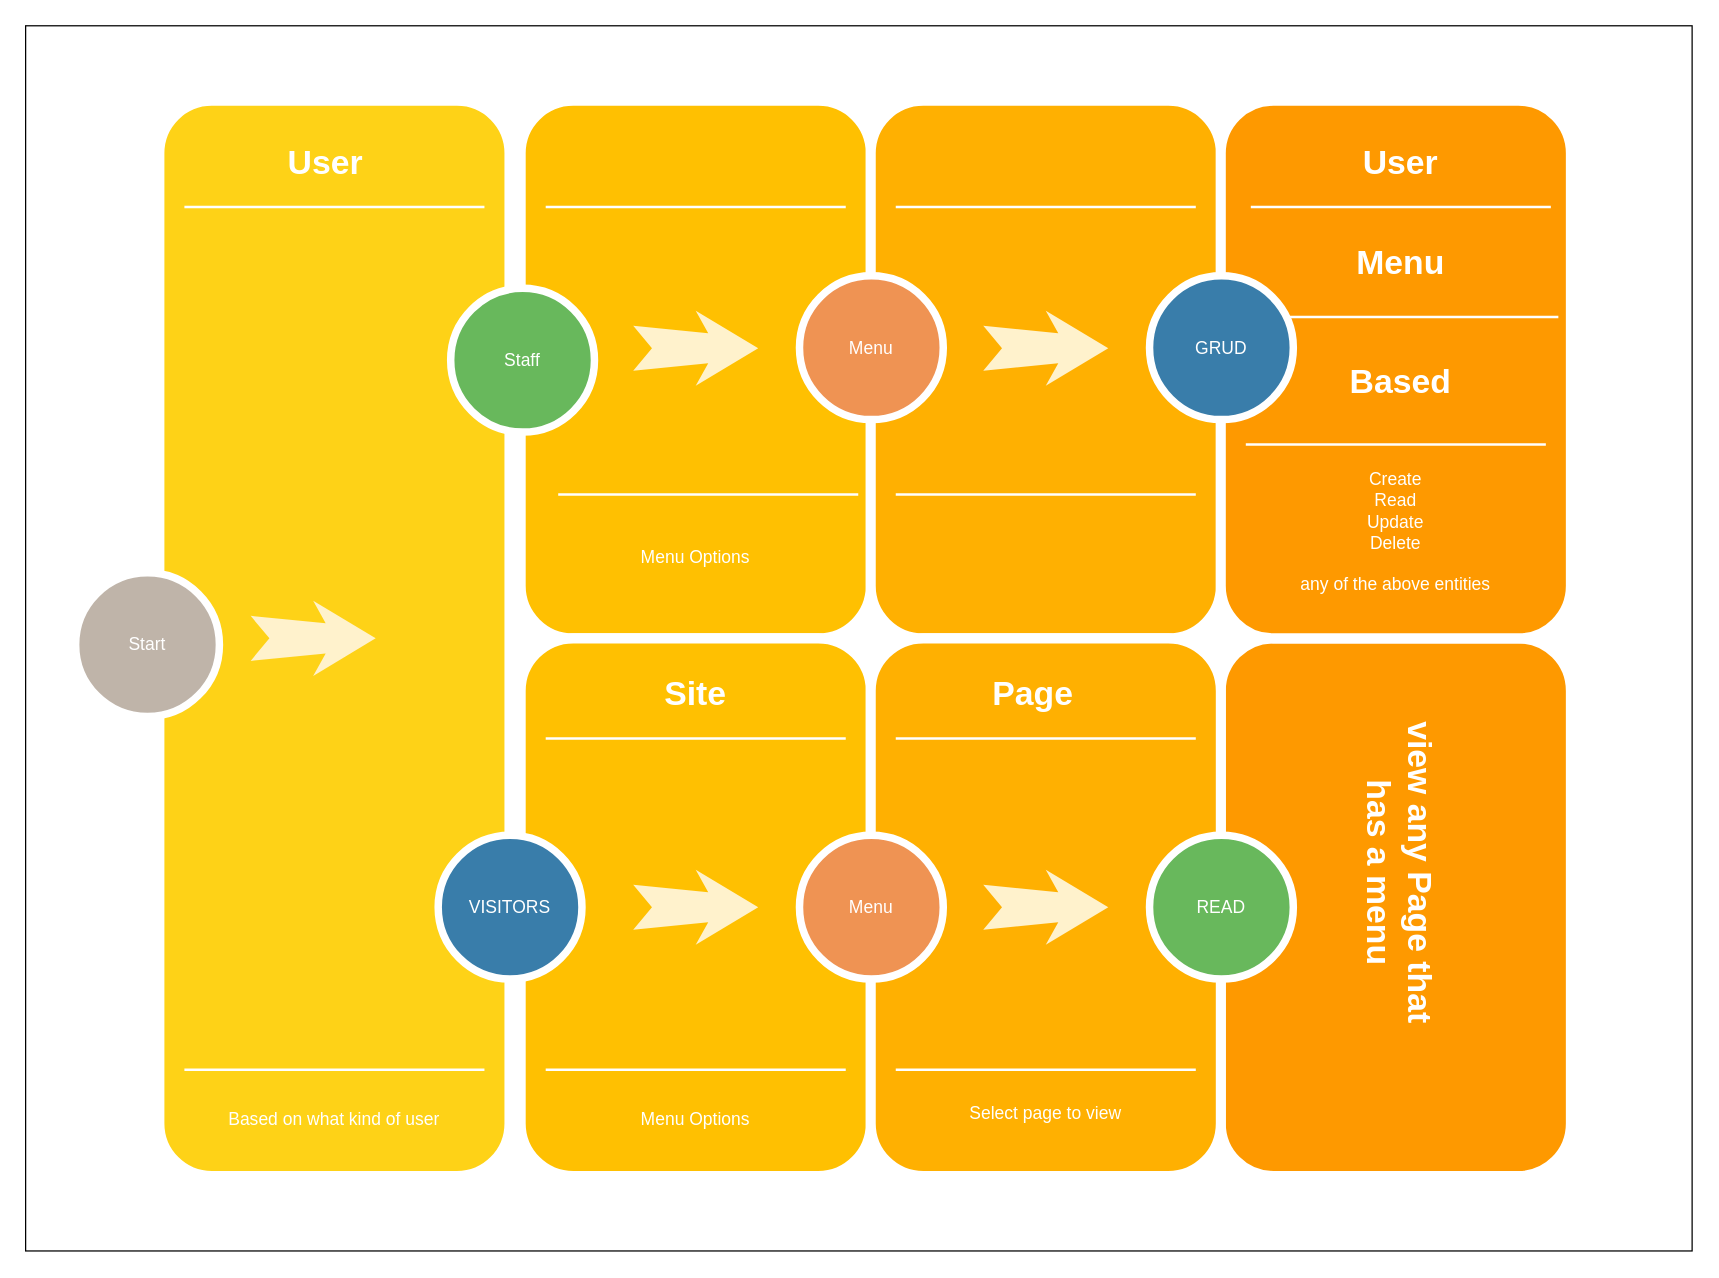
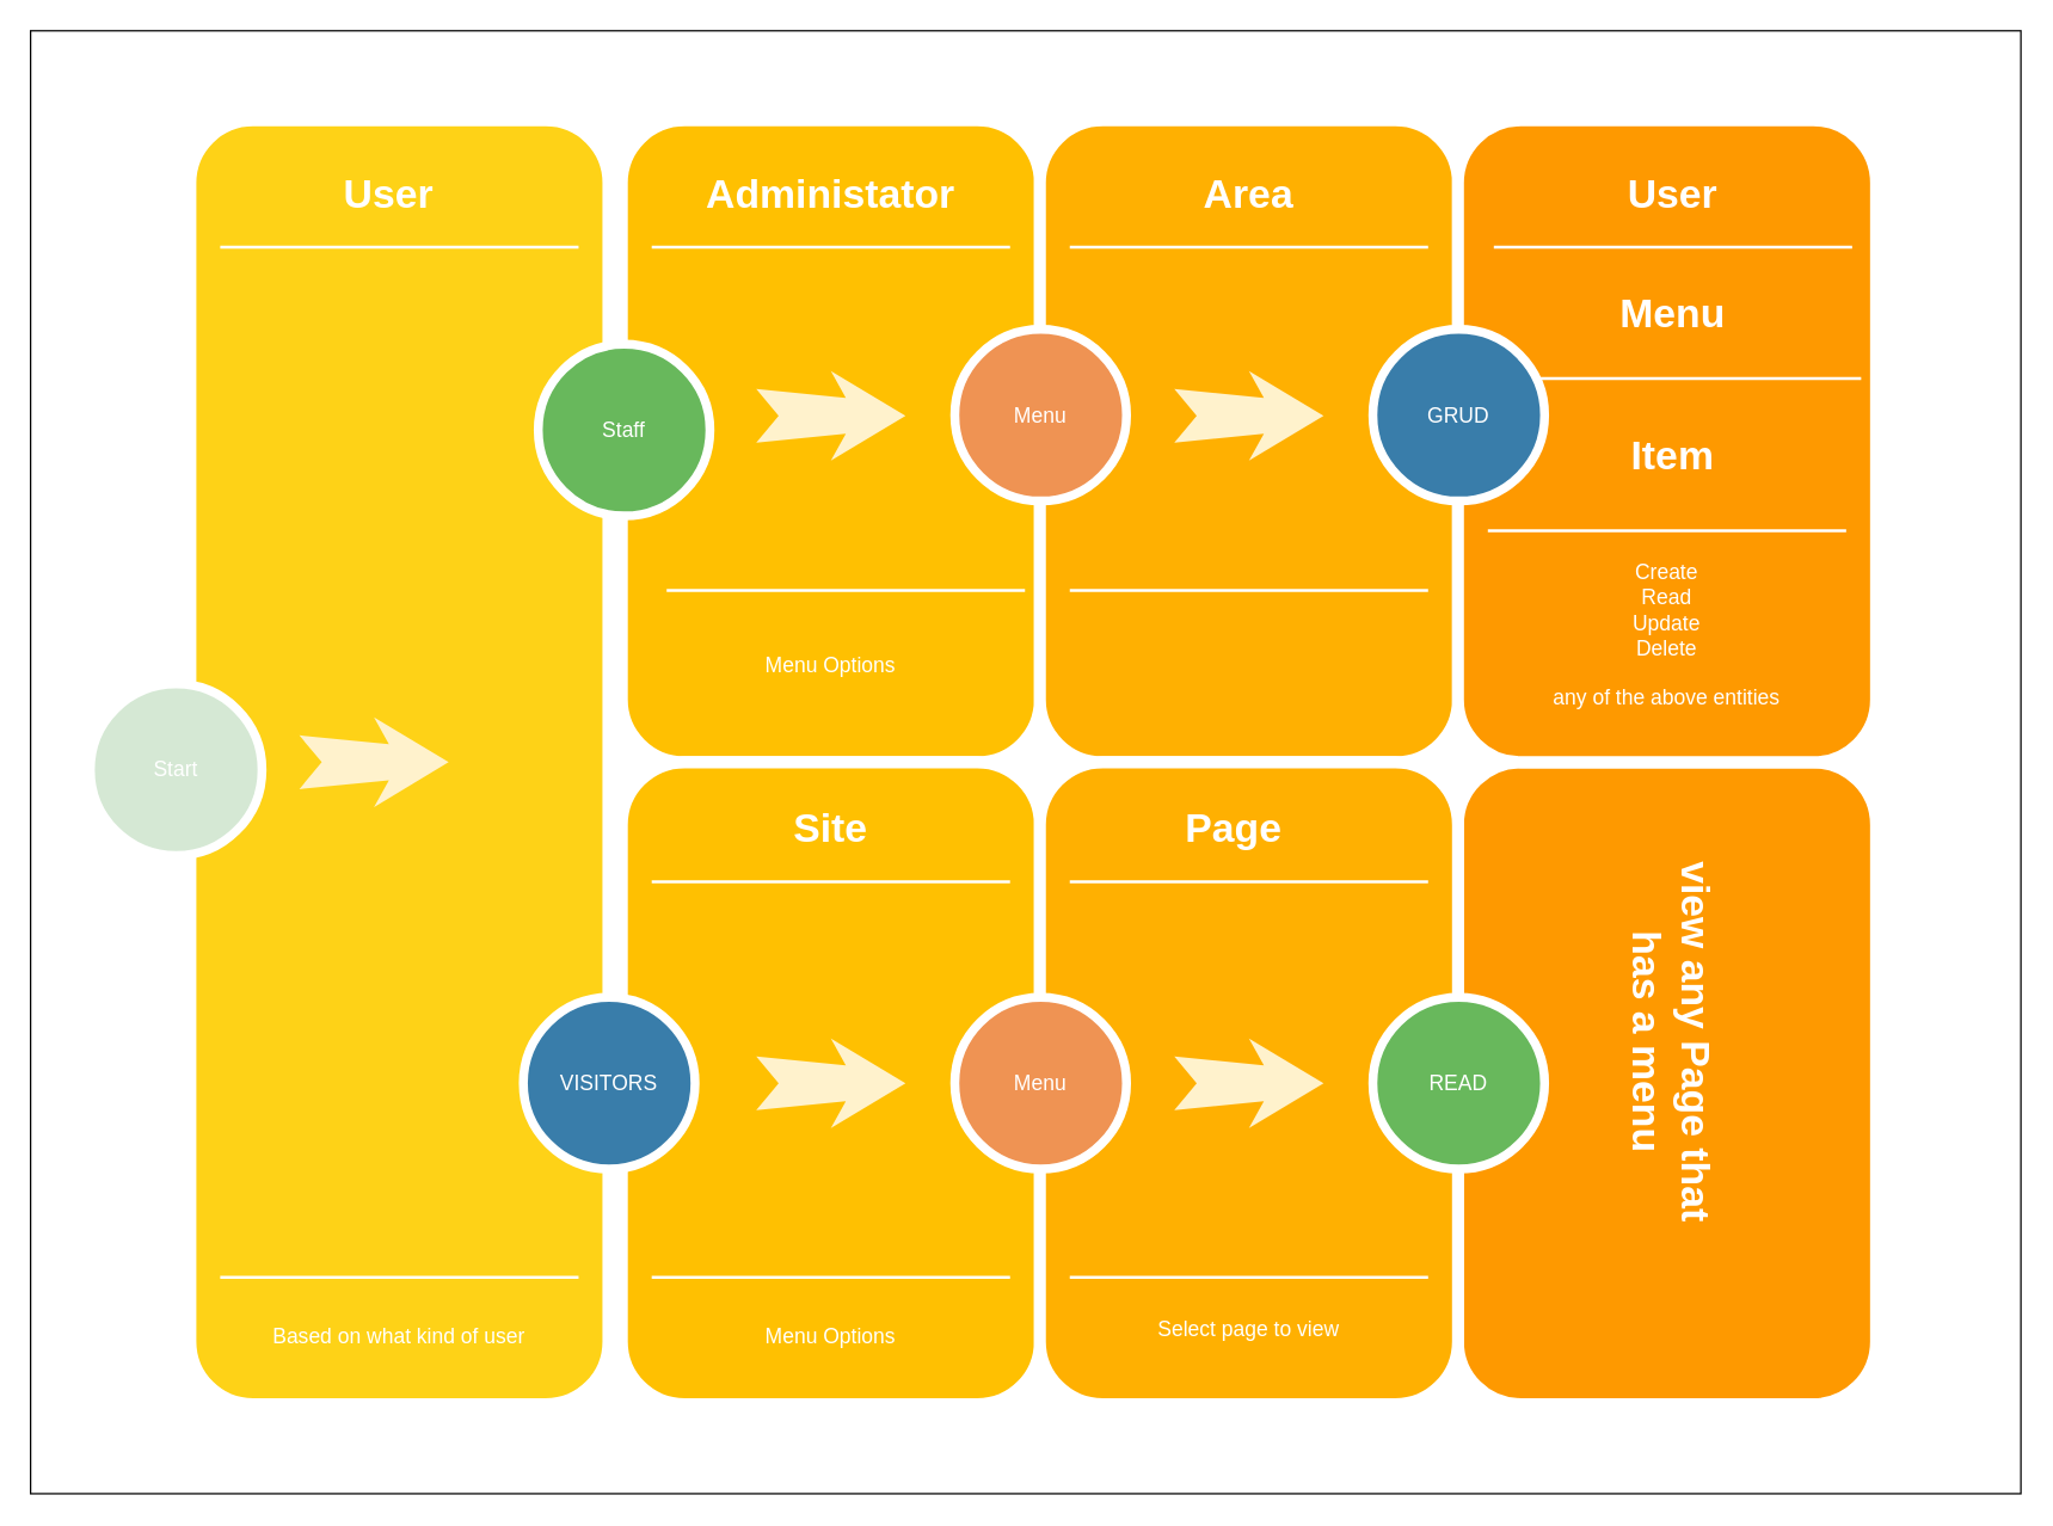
  <mxCell id="0" />
  <mxCell id="1" parent="0" />
  <mxCell id="2" value="" style="rounded=0;whiteSpace=wrap;html=1;" vertex="1" parent="1"><mxGeometry x="20" y="20" width="1333" height="980" as="geometry" /></mxCell>
  <mxCell id="3" value="" style="whiteSpace=wrap;html=1;rounded=1;shadow=0;strokeWidth=8;fontSize=20;align=center;fillColor=#FE9900;strokeColor=#FFFFFF;" vertex="1" parent="1"><mxGeometry x="976" y="510" width="280" height="430" as="geometry" /></mxCell>
  <mxCell id="4" value="" style="whiteSpace=wrap;html=1;rounded=1;shadow=0;strokeWidth=8;fontSize=20;align=center;fillColor=#FED217;strokeColor=#FFFFFF;" parent="1" vertex="1"><mxGeometry x="127" y="80" width="280" height="860" as="geometry" /></mxCell>
  <mxCell id="5" value="User" style="text;html=1;strokeColor=none;fillColor=none;align=center;verticalAlign=middle;whiteSpace=wrap;rounded=0;shadow=0;fontSize=27;fontColor=#FFFFFF;fontStyle=1" parent="1" vertex="1"><mxGeometry x="120" y="100" width="280" height="60" as="geometry" /></mxCell>
  <mxCell id="6" value="Based on what kind of user" style="text;html=1;strokeColor=none;fillColor=none;align=center;verticalAlign=middle;whiteSpace=wrap;rounded=0;shadow=0;fontSize=14;fontColor=#FFFFFF;" parent="1" vertex="1"><mxGeometry x="127" y="850" width="280" height="90" as="geometry" /></mxCell>
  <mxCell id="7" value="" style="line;strokeWidth=2;html=1;rounded=0;shadow=0;fontSize=27;align=center;fillColor=none;strokeColor=#FFFFFF;" parent="1" vertex="1"><mxGeometry x="147" y="160" width="240" height="10" as="geometry" /></mxCell>
  <mxCell id="8" value="" style="line;strokeWidth=2;html=1;rounded=0;shadow=0;fontSize=27;align=center;fillColor=none;strokeColor=#FFFFFF;" parent="1" vertex="1"><mxGeometry x="147" y="850" width="240" height="10" as="geometry" /></mxCell>
- <mxCell id="9" value="Start" style="ellipse;whiteSpace=wrap;html=1;rounded=0;shadow=0;strokeWidth=6;fontSize=14;align=center;fillColor=#BFB4A9;strokeColor=#FFFFFF;fontColor=#FFFFFF;" parent="1" vertex="1"><mxGeometry x="60" y="457.5" width="115" height="115" as="geometry" /></mxCell>
+ <mxCell id="9" value="Start" style="ellipse;whiteSpace=wrap;html=1;rounded=0;shadow=0;strokeWidth=6;fontSize=14;align=center;fillColor=#d5e8d4;strokeColor=#FFFFFF;fontColor=#FFFFFF;" parent="1" vertex="1"><mxGeometry x="60" y="457.5" width="115" height="115" as="geometry" /></mxCell>
  <mxCell id="10" value="" style="html=1;shadow=0;dashed=0;align=center;verticalAlign=middle;shape=mxgraph.arrows2.stylisedArrow;dy=0.6;dx=40;notch=15;feather=0.4;rounded=0;strokeWidth=1;fontSize=27;strokeColor=none;fillColor=#fff2cc;" parent="1" vertex="1"><mxGeometry x="200" y="480" width="100" height="60" as="geometry" /></mxCell>
  <mxCell id="11" value="" style="whiteSpace=wrap;html=1;rounded=1;shadow=0;strokeWidth=8;fontSize=20;align=center;fillColor=#FFC001;strokeColor=#FFFFFF;" parent="1" vertex="1"><mxGeometry x="416" y="80" width="280" height="430" as="geometry" /></mxCell>
+ <mxCell id="12" value="Administator" style="text;html=1;strokeColor=none;fillColor=none;align=center;verticalAlign=middle;whiteSpace=wrap;rounded=0;shadow=0;fontSize=27;fontColor=#FFFFFF;fontStyle=1" parent="1" vertex="1"><mxGeometry x="416" y="100" width="280" height="60" as="geometry" /></mxCell>
  <mxCell id="13" value="Menu Options" style="text;html=1;strokeColor=none;fillColor=none;align=center;verticalAlign=middle;whiteSpace=wrap;rounded=0;shadow=0;fontSize=14;fontColor=#FFFFFF;" parent="1" vertex="1"><mxGeometry x="416" y="400" width="280" height="90" as="geometry" /></mxCell>
  <mxCell id="14" value="" style="line;strokeWidth=2;html=1;rounded=0;shadow=0;fontSize=27;align=center;fillColor=none;strokeColor=#FFFFFF;" parent="1" vertex="1"><mxGeometry x="436" y="160" width="240" height="10" as="geometry" /></mxCell>
  <mxCell id="15" value="Staff" style="ellipse;whiteSpace=wrap;html=1;rounded=0;shadow=0;strokeWidth=6;fontSize=14;align=center;fillColor=#68b85c;strokeColor=#FFFFFF;fontColor=#FFFFFF;" parent="1" vertex="1"><mxGeometry x="360" y="230" width="115" height="115" as="geometry" /></mxCell>
  <mxCell id="16" value="" style="html=1;shadow=0;dashed=0;align=center;verticalAlign=middle;shape=mxgraph.arrows2.stylisedArrow;dy=0.6;dx=40;notch=15;feather=0.4;rounded=0;strokeWidth=1;fontSize=27;strokeColor=none;fillColor=#fff2cc;" parent="1" vertex="1"><mxGeometry x="506" y="248" width="100" height="60" as="geometry" /></mxCell>
  <mxCell id="17" value="" style="whiteSpace=wrap;html=1;rounded=1;shadow=0;strokeWidth=8;fontSize=20;align=center;fillColor=#FFB001;strokeColor=#FFFFFF;" parent="1" vertex="1"><mxGeometry x="696" y="80" width="280" height="430" as="geometry" /></mxCell>
+ <mxCell id="18" value="Area" style="text;html=1;strokeColor=none;fillColor=none;align=center;verticalAlign=middle;whiteSpace=wrap;rounded=0;shadow=0;fontSize=27;fontColor=#FFFFFF;fontStyle=1" parent="1" vertex="1"><mxGeometry x="696" y="100" width="280" height="60" as="geometry" /></mxCell>
  <mxCell id="19" value="" style="line;strokeWidth=2;html=1;rounded=0;shadow=0;fontSize=27;align=center;fillColor=none;strokeColor=#FFFFFF;" parent="1" vertex="1"><mxGeometry x="716" y="160" width="240" height="10" as="geometry" /></mxCell>
  <mxCell id="20" value="" style="line;strokeWidth=2;html=1;rounded=0;shadow=0;fontSize=27;align=center;fillColor=none;strokeColor=#FFFFFF;" parent="1" vertex="1"><mxGeometry x="716" y="390" width="240" height="10" as="geometry" /></mxCell>
  <mxCell id="21" value="Menu" style="ellipse;whiteSpace=wrap;html=1;rounded=0;shadow=0;strokeWidth=6;fontSize=14;align=center;fillColor=#EF9353;strokeColor=#FFFFFF;fontColor=#FFFFFF;" parent="1" vertex="1"><mxGeometry x="639" y="220" width="115" height="115" as="geometry" /></mxCell>
  <mxCell id="22" value="" style="html=1;shadow=0;dashed=0;align=center;verticalAlign=middle;shape=mxgraph.arrows2.stylisedArrow;dy=0.6;dx=40;notch=15;feather=0.4;rounded=0;strokeWidth=1;fontSize=27;strokeColor=none;fillColor=#fff2cc;" parent="1" vertex="1"><mxGeometry x="786" y="248" width="100" height="60" as="geometry" /></mxCell>
  <mxCell id="23" value="" style="whiteSpace=wrap;html=1;rounded=1;shadow=0;strokeWidth=8;fontSize=20;align=center;fillColor=#FE9900;strokeColor=#FFFFFF;" parent="1" vertex="1"><mxGeometry x="976" y="80" width="280" height="430" as="geometry" /></mxCell>
  <mxCell id="24" value="User" style="text;html=1;strokeColor=none;fillColor=none;align=center;verticalAlign=middle;whiteSpace=wrap;rounded=0;shadow=0;fontSize=27;fontColor=#FFFFFF;fontStyle=1" parent="1" vertex="1"><mxGeometry x="980" y="100" width="280" height="60" as="geometry" /></mxCell>
  <mxCell id="25" value="" style="line;strokeWidth=2;html=1;rounded=0;shadow=0;fontSize=27;align=center;fillColor=none;strokeColor=#FFFFFF;" parent="1" vertex="1"><mxGeometry x="1000" y="160" width="240" height="10" as="geometry" /></mxCell>
  <mxCell id="26" value="" style="line;strokeWidth=2;html=1;rounded=0;shadow=0;fontSize=27;align=center;fillColor=none;strokeColor=#FFFFFF;" parent="1" vertex="1"><mxGeometry x="996" y="350" width="240" height="10" as="geometry" /></mxCell>
  <mxCell id="27" value="" style="whiteSpace=wrap;html=1;rounded=1;shadow=0;strokeWidth=8;fontSize=20;align=center;fillColor=#FFC001;strokeColor=#FFFFFF;" vertex="1" parent="1"><mxGeometry x="416" y="510" width="280" height="430" as="geometry" /></mxCell>
  <mxCell id="28" value="Site" style="text;html=1;strokeColor=none;fillColor=none;align=center;verticalAlign=middle;whiteSpace=wrap;rounded=0;shadow=0;fontSize=27;fontColor=#FFFFFF;fontStyle=1" vertex="1" parent="1"><mxGeometry x="416" y="525" width="280" height="60" as="geometry" /></mxCell>
  <mxCell id="29" value="" style="line;strokeWidth=2;html=1;rounded=0;shadow=0;fontSize=27;align=center;fillColor=none;strokeColor=#FFFFFF;" vertex="1" parent="1"><mxGeometry x="436" y="585" width="240" height="10" as="geometry" /></mxCell>
  <mxCell id="30" value="VISITORS" style="ellipse;whiteSpace=wrap;html=1;rounded=0;shadow=0;strokeWidth=6;fontSize=14;align=center;fillColor=#397DAA;strokeColor=#FFFFFF;fontColor=#FFFFFF;" vertex="1" parent="1"><mxGeometry x="350" y="667.5" width="115" height="115" as="geometry" /></mxCell>
  <mxCell id="31" value="" style="line;strokeWidth=2;html=1;rounded=0;shadow=0;fontSize=27;align=center;fillColor=none;strokeColor=#FFFFFF;" vertex="1" parent="1"><mxGeometry x="446" y="390" width="240" height="10" as="geometry" /></mxCell>
  <mxCell id="32" value="" style="line;strokeWidth=2;html=1;rounded=0;shadow=0;fontSize=27;align=center;fillColor=none;strokeColor=#FFFFFF;" parent="1" vertex="1"><mxGeometry x="436" y="850" width="240" height="10" as="geometry" /></mxCell>
  <mxCell id="33" value="Menu Options" style="text;html=1;strokeColor=none;fillColor=none;align=center;verticalAlign=middle;whiteSpace=wrap;rounded=0;shadow=0;fontSize=14;fontColor=#FFFFFF;" vertex="1" parent="1"><mxGeometry x="416" y="850" width="280" height="90" as="geometry" /></mxCell>
  <mxCell id="34" value="" style="html=1;shadow=0;dashed=0;align=center;verticalAlign=middle;shape=mxgraph.arrows2.stylisedArrow;dy=0.6;dx=40;notch=15;feather=0.4;rounded=0;strokeWidth=1;fontSize=27;strokeColor=none;fillColor=#fff2cc;" vertex="1" parent="1"><mxGeometry x="506" y="695" width="100" height="60" as="geometry" /></mxCell>
  <mxCell id="35" value="" style="line;strokeWidth=2;html=1;rounded=0;shadow=0;fontSize=27;align=center;fillColor=none;strokeColor=#FFFFFF;" vertex="1" parent="1"><mxGeometry x="1006" y="248" width="240" height="10" as="geometry" /></mxCell>
  <mxCell id="36" value="" style="whiteSpace=wrap;html=1;rounded=1;shadow=0;strokeWidth=8;fontSize=20;align=center;fillColor=#FFB001;strokeColor=#FFFFFF;" vertex="1" parent="1"><mxGeometry x="696" y="510" width="280" height="430" as="geometry" /></mxCell>
  <mxCell id="37" value="Menu" style="ellipse;whiteSpace=wrap;html=1;rounded=0;shadow=0;strokeWidth=6;fontSize=14;align=center;fillColor=#EF9353;strokeColor=#FFFFFF;fontColor=#FFFFFF;" vertex="1" parent="1"><mxGeometry x="639" y="667.5" width="115" height="115" as="geometry" /></mxCell>
  <mxCell id="38" value="Page" style="text;html=1;strokeColor=none;fillColor=none;align=center;verticalAlign=middle;whiteSpace=wrap;rounded=0;shadow=0;fontSize=27;fontColor=#FFFFFF;fontStyle=1" vertex="1" parent="1"><mxGeometry x="686" y="525" width="280" height="60" as="geometry" /></mxCell>
  <mxCell id="39" value="" style="line;strokeWidth=2;html=1;rounded=0;shadow=0;fontSize=27;align=center;fillColor=none;strokeColor=#FFFFFF;" vertex="1" parent="1"><mxGeometry x="716" y="585" width="240" height="10" as="geometry" /></mxCell>
  <mxCell id="40" value="&lt;div&gt;Select page to view&lt;/div&gt;" style="text;html=1;strokeColor=none;fillColor=none;align=center;verticalAlign=middle;whiteSpace=wrap;rounded=0;shadow=0;fontSize=14;fontColor=#FFFFFF;" vertex="1" parent="1"><mxGeometry x="696" y="845" width="280" height="90" as="geometry" /></mxCell>
  <mxCell id="41" value="" style="line;strokeWidth=2;html=1;rounded=0;shadow=0;fontSize=27;align=center;fillColor=none;strokeColor=#FFFFFF;" vertex="1" parent="1"><mxGeometry x="716" y="850" width="240" height="10" as="geometry" /></mxCell>
  <mxCell id="42" value="Menu" style="text;html=1;strokeColor=none;fillColor=none;align=center;verticalAlign=middle;whiteSpace=wrap;rounded=0;shadow=0;fontSize=27;fontColor=#FFFFFF;fontStyle=1" vertex="1" parent="1"><mxGeometry x="980" y="180" width="280" height="60" as="geometry" /></mxCell>
  <mxCell id="43" value="GRUD" style="ellipse;whiteSpace=wrap;html=1;rounded=0;shadow=0;strokeWidth=6;fontSize=14;align=center;fillColor=#397daa;strokeColor=#FFFFFF;fontColor=#FFFFFF;" parent="1" vertex="1"><mxGeometry x="919" y="220" width="115" height="115" as="geometry" /></mxCell>
- <mxCell id="44" value="Based" style="text;html=1;strokeColor=none;fillColor=none;align=center;verticalAlign=middle;whiteSpace=wrap;rounded=0;shadow=0;fontSize=27;fontColor=#FFFFFF;fontStyle=1" vertex="1" parent="1"><mxGeometry x="980" y="275" width="280" height="60" as="geometry" /></mxCell>
+ <mxCell id="44" value="Item" style="text;html=1;strokeColor=none;fillColor=none;align=center;verticalAlign=middle;whiteSpace=wrap;rounded=0;shadow=0;fontSize=27;fontColor=#FFFFFF;fontStyle=1" vertex="1" parent="1"><mxGeometry x="980" y="275" width="280" height="60" as="geometry" /></mxCell>
  <mxCell id="45" value="&lt;div&gt;Create&lt;/div&gt;&lt;div&gt;Read&lt;/div&gt;&lt;div&gt;Update&lt;/div&gt;&lt;div&gt;Delete&lt;/div&gt;&lt;div&gt;&lt;br&gt;&lt;/div&gt;&lt;div&gt;any of the above entities&lt;br&gt;&lt;/div&gt;" style="text;html=1;strokeColor=none;fillColor=none;align=center;verticalAlign=middle;whiteSpace=wrap;rounded=0;shadow=0;fontSize=14;fontColor=#FFFFFF;" vertex="1" parent="1"><mxGeometry x="976" y="380" width="280" height="90" as="geometry" /></mxCell>
  <mxCell id="46" value="" style="html=1;shadow=0;dashed=0;align=center;verticalAlign=middle;shape=mxgraph.arrows2.stylisedArrow;dy=0.6;dx=40;notch=15;feather=0.4;rounded=0;strokeWidth=1;fontSize=27;strokeColor=none;fillColor=#fff2cc;" vertex="1" parent="1"><mxGeometry x="786" y="695" width="100" height="60" as="geometry" /></mxCell>
  <mxCell id="47" value="READ" style="ellipse;whiteSpace=wrap;html=1;rounded=0;shadow=0;strokeWidth=6;fontSize=14;align=center;fillColor=#68B85C;strokeColor=#FFFFFF;fontColor=#FFFFFF;" vertex="1" parent="1"><mxGeometry x="919" y="667.5" width="115" height="115" as="geometry" /></mxCell>
  <mxCell id="48" value="&lt;div&gt;view any Page that has a menu&lt;/div&gt;" style="text;html=1;strokeColor=none;fillColor=none;align=center;verticalAlign=middle;whiteSpace=wrap;rounded=0;shadow=0;fontSize=27;fontColor=#FFFFFF;fontStyle=1;rotation=90;" vertex="1" parent="1"><mxGeometry x="980" y="667.5" width="280" height="60" as="geometry" /></mxCell>
